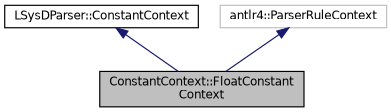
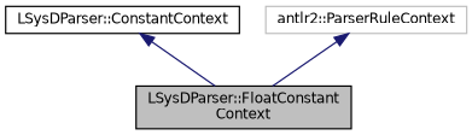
  digraph {
    node [color=black fillcolor=white fontname=Helvetica fontsize=10 shape=record style=filled]
    edge [color=midnightblue dir=back fontname=Helvetica fontsize=10 labelfontname=Helvetica labelfontsize=10 style=solid]
-   n1 [fillcolor=grey75 fontcolor=black height=0.2 label="ConstantContext::FloatConstant\lContext" width=0.4]
+   n1 [fillcolor=grey75 fontcolor=black height=0.2 label="LSysDParser::FloatConstant\lContext" width=0.4]
    n2 [height=0.2 label="LSysDParser::ConstantContext" width=0.4]
-   n3 [color=grey75 height=0.2 label="antlr4::ParserRuleContext" width=0.4]
+   n3 [color=grey75 height=0.2 label="antlr2::ParserRuleContext" width=0.4]
    n2 -> n1
    n3 -> n1
  }
